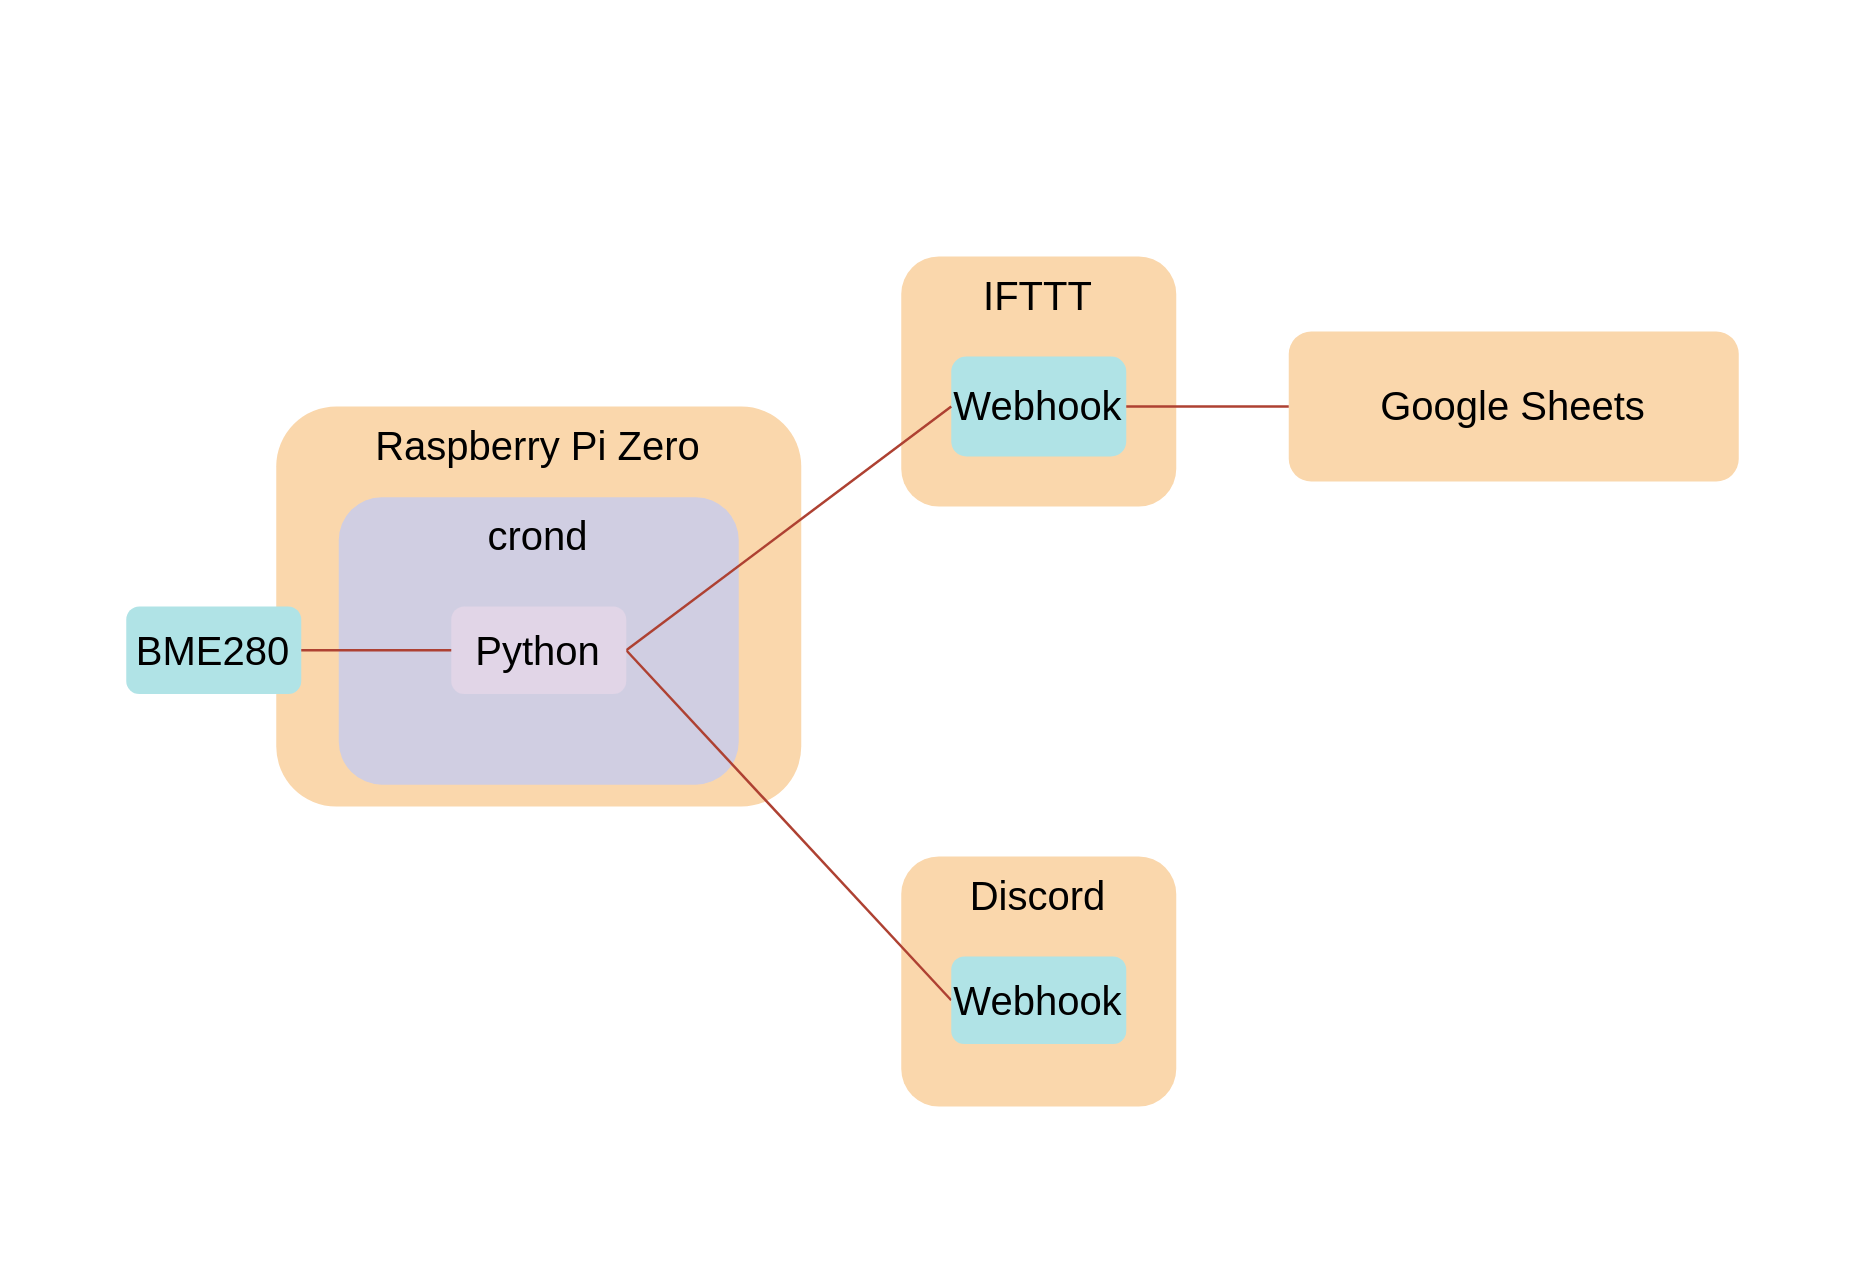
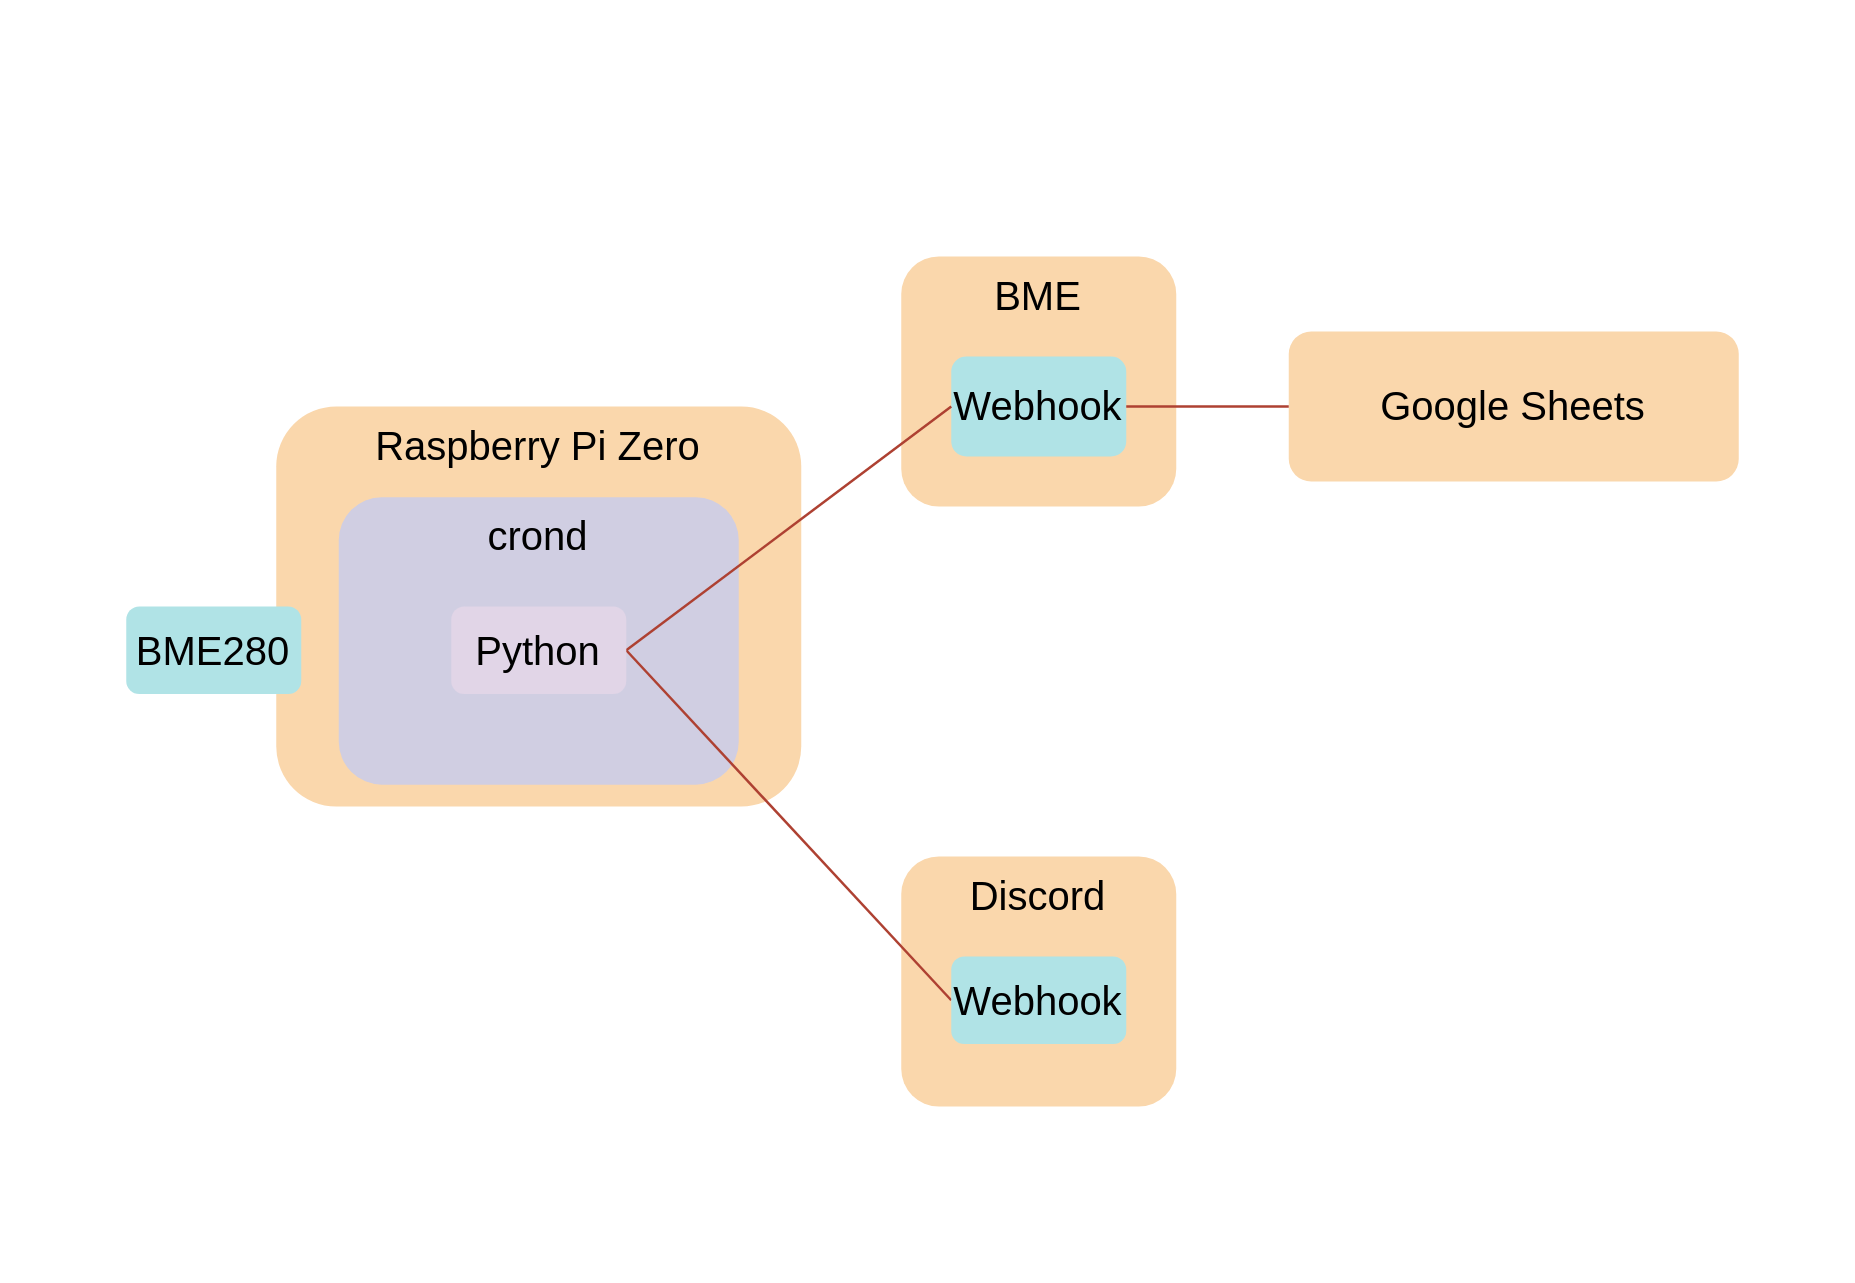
  <mxCell id="0" />
  <mxCell id="1" parent="0" />
  <mxCell id="2" value="" style="rounded=1;whiteSpace=wrap;html=1;align=center;verticalAlign=top;fillColor=none;strokeColor=none;" parent="1" vertex="1"><mxGeometry x="20" y="20.75" width="700" height="470" as="geometry" /></mxCell>
  <mxCell id="3" value="&lt;font color=&quot;#000000&quot;&gt;Raspberry Pi Zero&lt;/font&gt;" style="rounded=1;whiteSpace=wrap;html=1;shadow=0;glass=0;sketch=0;strokeColor=none;fontSize=16;fillColor=#fad7ac;verticalAlign=top;" parent="1" vertex="1"><mxGeometry x="110" y="162" width="210" height="160" as="geometry" /></mxCell>
- <mxCell id="4" value="&lt;font color=&quot;#000000&quot;&gt;IFTTT&lt;/font&gt;" style="rounded=1;whiteSpace=wrap;html=1;shadow=0;glass=0;sketch=0;strokeColor=none;fontSize=16;fillColor=#fad7ac;verticalAlign=top;" parent="1" vertex="1"><mxGeometry x="360" y="102" width="110" height="100" as="geometry" /></mxCell>
+ <mxCell id="4" value="&lt;font color=&quot;#000000&quot;&gt;BME&lt;/font&gt;" style="rounded=1;whiteSpace=wrap;html=1;shadow=0;glass=0;sketch=0;strokeColor=none;fontSize=16;fillColor=#fad7ac;verticalAlign=top;" parent="1" vertex="1"><mxGeometry x="360" y="102" width="110" height="100" as="geometry" /></mxCell>
  <mxCell id="5" value="&lt;font color=&quot;#000000&quot;&gt;Webhook&lt;/font&gt;" style="rounded=1;whiteSpace=wrap;html=1;shadow=0;glass=0;sketch=0;strokeColor=none;fontSize=16;fillColor=#b0e3e6;" parent="1" vertex="1"><mxGeometry x="380" y="142" width="70" height="40" as="geometry" /></mxCell>
  <mxCell id="6" value="&lt;font color=&quot;#000000&quot;&gt;Google Sheets&lt;/font&gt;" style="rounded=1;whiteSpace=wrap;html=1;shadow=0;glass=0;sketch=0;strokeColor=none;fontSize=16;fillColor=#fad7ac;" parent="1" vertex="1"><mxGeometry x="515" y="132" width="180" height="60" as="geometry" /></mxCell>
  <mxCell id="7" value="&lt;font color=&quot;#000000&quot;&gt;Discord&lt;/font&gt;" style="rounded=1;whiteSpace=wrap;html=1;shadow=0;glass=0;sketch=0;strokeColor=none;fontSize=16;fillColor=#fad7ac;verticalAlign=top;" parent="1" vertex="1"><mxGeometry x="360" y="342" width="110" height="100" as="geometry" /></mxCell>
  <mxCell id="8" value="&lt;font color=&quot;#000000&quot;&gt;crond&lt;br&gt;&lt;/font&gt;" style="rounded=1;whiteSpace=wrap;html=1;shadow=0;glass=0;sketch=0;strokeColor=none;fontSize=16;fillColor=#d0cee2;verticalAlign=top;" parent="1" vertex="1"><mxGeometry x="135" y="198.25" width="160" height="115" as="geometry" /></mxCell>
  <mxCell id="9" style="html=1;fontSize=16;fontColor=#000000;strokeColor=#ae4132;endArrow=none;endFill=0;fillColor=#fad9d5;entryX=0;entryY=0.5;entryDx=0;entryDy=0;exitX=1;exitY=0.5;exitDx=0;exitDy=0;" parent="1" target="5" edge="1" source="13"><mxGeometry relative="1" as="geometry"><mxPoint x="200" y="152" as="sourcePoint" /></mxGeometry></mxCell>
  <mxCell id="10" style="html=1;fontSize=16;fontColor=#000000;strokeColor=#ae4132;endArrow=none;endFill=0;fillColor=#fad9d5;entryX=0;entryY=0.5;entryDx=0;entryDy=0;" parent="1" source="5" target="6" edge="1"><mxGeometry relative="1" as="geometry"><mxPoint x="250" y="174.609" as="sourcePoint" /><mxPoint x="410" y="82" as="targetPoint" /></mxGeometry></mxCell>
  <mxCell id="11" style="html=1;fontSize=16;fontColor=#000000;strokeColor=#ae4132;endArrow=none;endFill=0;fillColor=#fad9d5;exitX=0;exitY=0.5;exitDx=0;exitDy=0;entryX=1;entryY=0.5;entryDx=0;entryDy=0;" parent="1" source="14" target="13" edge="1"><mxGeometry relative="1" as="geometry"><mxPoint x="130" y="174.609" as="sourcePoint" /><mxPoint x="210" y="112" as="targetPoint" /></mxGeometry></mxCell>
  <mxCell id="12" value="&lt;font color=&quot;#000000&quot;&gt;BME280&lt;/font&gt;" style="rounded=1;whiteSpace=wrap;html=1;shadow=0;glass=0;sketch=0;strokeColor=none;fontSize=16;fillColor=#b0e3e6;" vertex="1" parent="1"><mxGeometry x="50" y="242" width="70" height="35" as="geometry" /></mxCell>
  <mxCell id="13" value="&lt;font color=&quot;#000000&quot;&gt;Python&lt;/font&gt;" style="rounded=1;whiteSpace=wrap;html=1;shadow=0;glass=0;sketch=0;strokeColor=none;fontSize=16;fillColor=#e1d5e7;" vertex="1" parent="1"><mxGeometry x="180" y="242" width="70" height="35" as="geometry" /></mxCell>
  <mxCell id="14" value="&lt;font color=&quot;#000000&quot;&gt;Webhook&lt;/font&gt;" style="rounded=1;whiteSpace=wrap;html=1;shadow=0;glass=0;sketch=0;strokeColor=none;fontSize=16;fillColor=#b0e3e6;" vertex="1" parent="1"><mxGeometry x="380" y="382" width="70" height="35" as="geometry" /></mxCell>
- <mxCell id="15" style="html=1;fontSize=16;fontColor=#000000;strokeColor=#ae4132;endArrow=none;endFill=0;fillColor=#fad9d5;exitX=0;exitY=0.5;exitDx=0;exitDy=0;entryX=1;entryY=0.5;entryDx=0;entryDy=0;" edge="1" parent="1" source="13" target="12"><mxGeometry relative="1" as="geometry"><mxPoint x="420" y="292" as="sourcePoint" /><mxPoint x="100" y="250" as="targetPoint" /></mxGeometry></mxCell>
